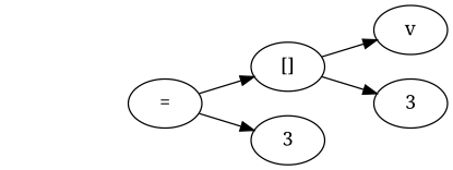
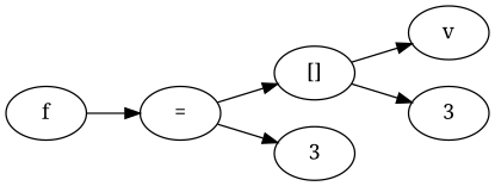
  digraph {
    rankdir=LR
    fontname="Noto Serif"
    node [fontname="Noto Serif"]
    edge [fontname="Noto Serif"]
+   n1 [label=f]
    n2 [label="="]
    n3 [label="[]"]
    n4 [label=3]
    n5 [label=v]
    n6 [label=3]
+   n1 -> n2
    n2 -> n3
    n2 -> n4
    n3 -> n5
    n3 -> n6
  }
